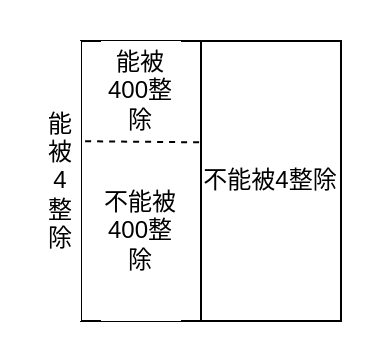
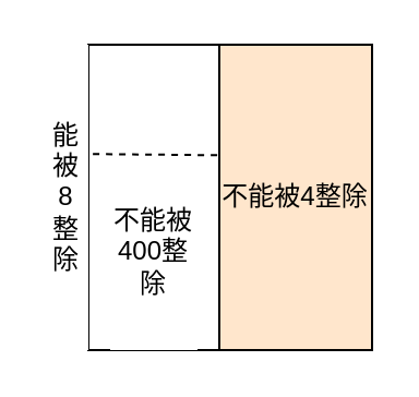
  <mxCell id="0" />
  <mxCell id="1" parent="0" />
- <mxCell id="2" value="不能被4整除" style="rounded=0;whiteSpace=wrap;html=1;" vertex="1" parent="1"><mxGeometry x="100" y="20" width="70" height="140" as="geometry" /></mxCell>
+ <mxCell id="2" value="不能被4整除" style="rounded=0;whiteSpace=wrap;html=1;fillColor=#ffe6cc;" vertex="1" parent="1"><mxGeometry x="100" y="20" width="70" height="140" as="geometry" /></mxCell>
  <mxCell id="3" value="" style="rounded=0;whiteSpace=wrap;html=1;" vertex="1" parent="1"><mxGeometry x="40" y="20" width="60" height="140" as="geometry" /></mxCell>
- <mxCell id="4" value="能被4整除" style="rounded=0;whiteSpace=wrap;html=1;strokeColor=none;" vertex="1" parent="1"><mxGeometry x="20" y="20" width="20" height="140" as="geometry" /></mxCell>
- <mxCell id="5" value="能被400整除" style="rounded=0;whiteSpace=wrap;html=1;strokeColor=none;" vertex="1" parent="1"><mxGeometry x="50" y="20" width="40" height="50" as="geometry" /></mxCell>
+ <mxCell id="4" value="能被8整除" style="rounded=0;whiteSpace=wrap;html=1;strokeColor=none;" vertex="1" parent="1"><mxGeometry x="20" y="20" width="20" height="140" as="geometry" /></mxCell>
  <mxCell id="6" value="不能被400整除" style="rounded=0;whiteSpace=wrap;html=1;strokeColor=none;" vertex="1" parent="1"><mxGeometry x="50" y="70" width="40" height="90" as="geometry" /></mxCell>
  <mxCell id="7" value="" style="endArrow=none;html=1;exitX=1.103;exitY=0.358;exitDx=0;exitDy=0;exitPerimeter=0;entryX=0.01;entryY=0.362;entryDx=0;entryDy=0;entryPerimeter=0;dashed=1;" edge="1" parent="1" source="4" target="2"><mxGeometry width="50" height="50" relative="1" as="geometry"><mxPoint x="110" y="140" as="sourcePoint" /><mxPoint x="160" y="90" as="targetPoint" /></mxGeometry></mxCell>
